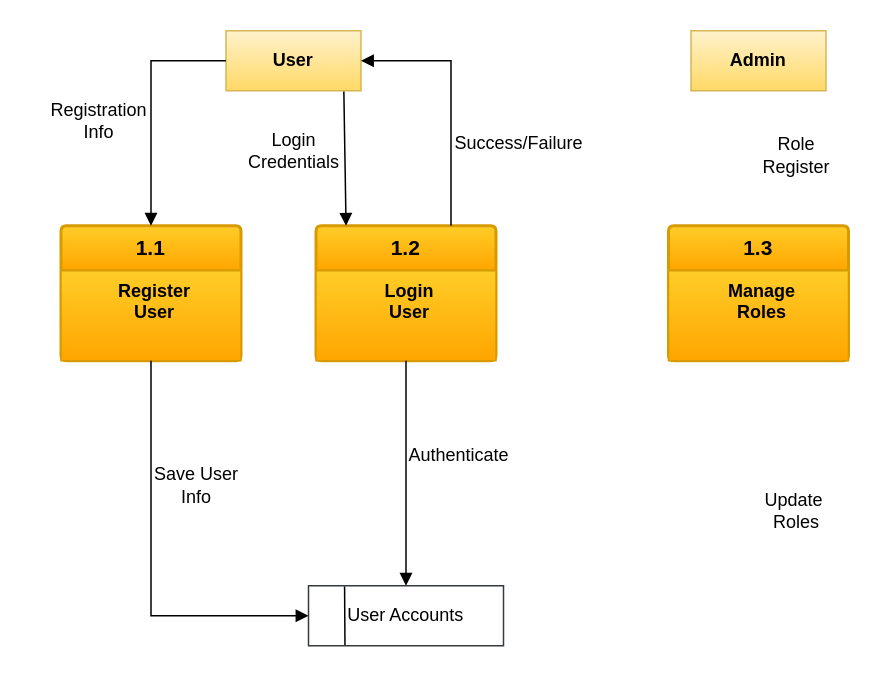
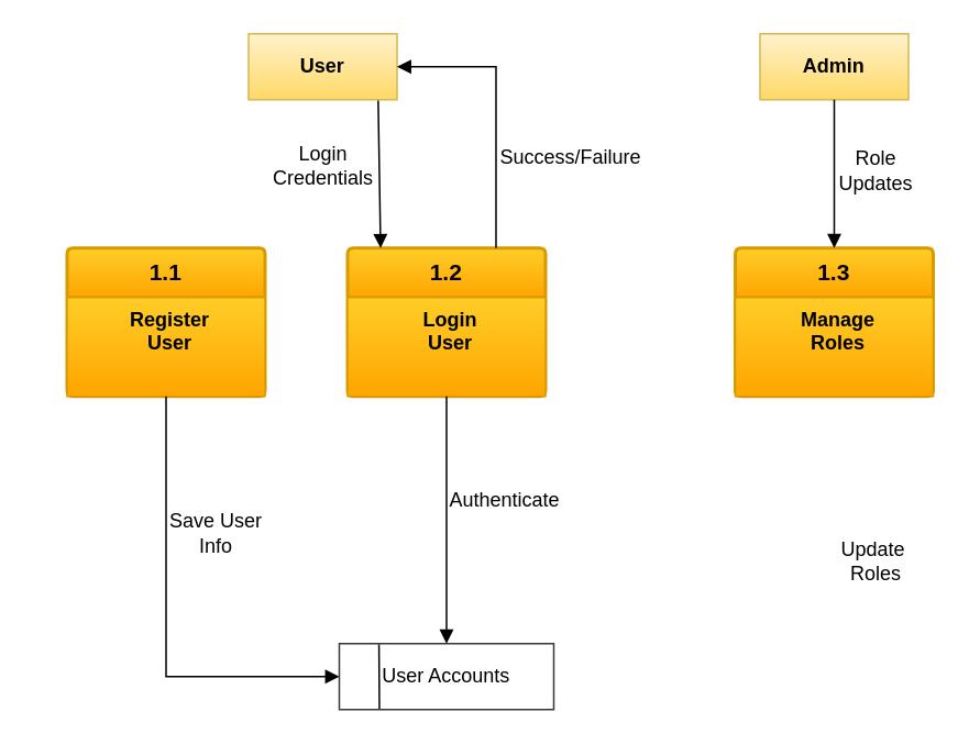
  <mxCell id="0" />
  <mxCell id="1" parent="0" />
  <mxCell id="2" value="&lt;b&gt;User&lt;/b&gt;" style="rounded=0;whiteSpace=wrap;html=1;fillColor=#fff2cc;gradientColor=#ffd966;strokeColor=#d6b656;" parent="1" vertex="1"><mxGeometry x="150" y="20" width="90" height="40" as="geometry" /></mxCell>
  <mxCell id="3" value="&lt;b&gt;1.1&lt;/b&gt;" style="swimlane;childLayout=stackLayout;horizontal=1;startSize=30;horizontalStack=0;rounded=1;fontSize=14;fontStyle=0;strokeWidth=2;resizeParent=0;resizeLast=1;shadow=0;dashed=0;align=center;arcSize=4;whiteSpace=wrap;html=1;fillColor=#ffcd28;gradientColor=#ffa500;strokeColor=#d79b00;" parent="1" vertex="1"><mxGeometry x="40" y="150" width="120" height="90" as="geometry" /></mxCell>
  <mxCell id="4" value="&lt;b&gt;Register&lt;/b&gt;&lt;div&gt;&lt;b&gt;User&lt;/b&gt;&lt;/div&gt;" style="align=center;strokeColor=#d79b00;fillColor=#ffcd28;spacingLeft=4;fontSize=12;verticalAlign=top;resizable=0;rotatable=0;part=1;html=1;gradientColor=#ffa500;" parent="3" vertex="1"><mxGeometry y="30" width="120" height="60" as="geometry" /></mxCell>
  <mxCell id="5" value="&lt;b&gt;Admin&lt;/b&gt;" style="rounded=0;whiteSpace=wrap;html=1;fillColor=#fff2cc;gradientColor=#ffd966;strokeColor=#d6b656;" parent="1" vertex="1"><mxGeometry x="460" y="20" width="90" height="40" as="geometry" /></mxCell>
  <mxCell id="6" value="" style="group" parent="1" vertex="1" connectable="0"><mxGeometry x="205" y="390" width="130" height="40" as="geometry" /></mxCell>
  <mxCell id="7" value="User Accounts" style="rounded=0;whiteSpace=wrap;html=1;fillColor=#ffffff;strokeColor=#36393d;" parent="6" vertex="1"><mxGeometry width="130" height="40" as="geometry" /></mxCell>
  <mxCell id="8" value="" style="endArrow=none;html=1;rounded=0;entryX=0.185;entryY=0.011;entryDx=0;entryDy=0;entryPerimeter=0;exitX=0.187;exitY=0.988;exitDx=0;exitDy=0;exitPerimeter=0;" parent="6" source="7" target="7" edge="1"><mxGeometry width="50" height="50" relative="1" as="geometry"><mxPoint x="-30" y="100" as="sourcePoint" /><mxPoint x="20" y="50" as="targetPoint" /></mxGeometry></mxCell>
  <mxCell id="9" value="&lt;b&gt;1.2&lt;/b&gt;" style="swimlane;childLayout=stackLayout;horizontal=1;startSize=30;horizontalStack=0;rounded=1;fontSize=14;fontStyle=0;strokeWidth=2;resizeParent=0;resizeLast=1;shadow=0;dashed=0;align=center;arcSize=4;whiteSpace=wrap;html=1;fillColor=#ffcd28;gradientColor=#ffa500;strokeColor=#d79b00;" parent="1" vertex="1"><mxGeometry x="210" y="150" width="120" height="90" as="geometry" /></mxCell>
  <mxCell id="10" value="&lt;b&gt;Login&lt;/b&gt;&lt;div&gt;&lt;b&gt;User&lt;/b&gt;&lt;/div&gt;" style="align=center;strokeColor=#d79b00;fillColor=#ffcd28;spacingLeft=4;fontSize=12;verticalAlign=top;resizable=0;rotatable=0;part=1;html=1;gradientColor=#ffa500;" parent="9" vertex="1"><mxGeometry y="30" width="120" height="60" as="geometry" /></mxCell>
  <mxCell id="11" value="&lt;b&gt;1.3&lt;/b&gt;" style="swimlane;childLayout=stackLayout;horizontal=1;startSize=30;horizontalStack=0;rounded=1;fontSize=14;fontStyle=0;strokeWidth=2;resizeParent=0;resizeLast=1;shadow=0;dashed=0;align=center;arcSize=4;whiteSpace=wrap;html=1;fillColor=#ffcd28;gradientColor=#ffa500;strokeColor=#d79b00;" parent="1" vertex="1"><mxGeometry x="445" y="150" width="120" height="90" as="geometry" /></mxCell>
  <mxCell id="12" value="&lt;b&gt;Manage&lt;/b&gt;&lt;div&gt;&lt;b&gt;Roles&lt;/b&gt;&lt;/div&gt;" style="align=center;strokeColor=#d79b00;fillColor=#ffcd28;spacingLeft=4;fontSize=12;verticalAlign=top;resizable=0;rotatable=0;part=1;html=1;gradientColor=#ffa500;" parent="11" vertex="1"><mxGeometry y="30" width="120" height="60" as="geometry" /></mxCell>
- <mxCell id="13" value="" style="endArrow=none;html=1;rounded=0;entryX=0;entryY=0.5;entryDx=0;entryDy=0;exitX=0.5;exitY=0;exitDx=0;exitDy=0;edgeStyle=orthogonalEdgeStyle;startArrow=block;startFill=1;" parent="1" source="3" target="2" edge="1"><mxGeometry width="50" height="50" relative="1" as="geometry"><mxPoint x="30" y="140" as="sourcePoint" /><mxPoint x="80" y="90" as="targetPoint" /></mxGeometry></mxCell>
- <mxCell id="14" value="Registration&lt;div&gt;Info&lt;/div&gt;" style="text;html=1;align=center;verticalAlign=middle;resizable=0;points=[];autosize=1;strokeColor=none;fillColor=none;" parent="1" vertex="1"><mxGeometry y="60" width="90" height="40" as="geometry" x="20" /></mxCell>
  <mxCell id="15" value="" style="endArrow=none;html=1;rounded=0;entryX=0.873;entryY=1.012;entryDx=0;entryDy=0;exitX=0.167;exitY=0;exitDx=0;exitDy=0;exitPerimeter=0;entryPerimeter=0;startArrow=block;startFill=1;" parent="1" source="9" target="2" edge="1"><mxGeometry width="50" height="50" relative="1" as="geometry"><mxPoint x="166.25" y="170" as="sourcePoint" /><mxPoint x="223.75" y="70" as="targetPoint" /></mxGeometry></mxCell>
  <mxCell id="16" value="Login&lt;div&gt;Credentials&lt;/div&gt;" style="text;html=1;align=center;verticalAlign=middle;resizable=0;points=[];autosize=1;strokeColor=none;fillColor=none;" parent="1" vertex="1"><mxGeometry x="155" y="80" width="80" height="40" as="geometry" /></mxCell>
  <mxCell id="17" value="" style="endArrow=block;html=1;rounded=0;entryX=1;entryY=0.5;entryDx=0;entryDy=0;exitX=0.75;exitY=0;exitDx=0;exitDy=0;edgeStyle=orthogonalEdgeStyle;endFill=1;" parent="1" source="9" target="2" edge="1"><mxGeometry width="50" height="50" relative="1" as="geometry"><mxPoint x="250" y="130" as="sourcePoint" /><mxPoint x="300" y="80" as="targetPoint" /></mxGeometry></mxCell>
  <mxCell id="18" value="Success/Failure" style="text;html=1;align=center;verticalAlign=middle;resizable=0;points=[];autosize=1;strokeColor=none;fillColor=none;" parent="1" vertex="1"><mxGeometry x="290" y="80" width="110" height="30" as="geometry" /></mxCell>
- <mxCell id="20" value="Role&lt;div&gt;Register&lt;/div&gt;" style="text;html=1;align=center;verticalAlign=middle;resizable=0;points=[];autosize=1;strokeColor=none;fillColor=none;" parent="1" vertex="1"><mxGeometry x="495" y="83" width="70" height="40" as="geometry" /></mxCell>
+ <mxCell id="19" value="" style="endArrow=none;html=1;rounded=0;entryX=0.5;entryY=1;entryDx=0;entryDy=0;exitX=0.5;exitY=0;exitDx=0;exitDy=0;startArrow=block;startFill=1;" parent="1" source="11" target="5" edge="1"><mxGeometry width="50" height="50" relative="1" as="geometry"><mxPoint x="430" y="160" as="sourcePoint" /><mxPoint x="480" y="110" as="targetPoint" /></mxGeometry></mxCell>
+ <mxCell id="20" value="Role&lt;div&gt;Updates&lt;/div&gt;" style="text;html=1;align=center;verticalAlign=middle;resizable=0;points=[];autosize=1;strokeColor=none;fillColor=none;" parent="1" vertex="1"><mxGeometry x="495" y="83" width="70" height="40" as="geometry" /></mxCell>
  <mxCell id="21" value="" style="endArrow=none;html=1;rounded=0;entryX=0.5;entryY=1;entryDx=0;entryDy=0;exitX=0.5;exitY=0;exitDx=0;exitDy=0;startArrow=block;startFill=1;" parent="1" source="7" target="9" edge="1"><mxGeometry width="50" height="50" relative="1" as="geometry"><mxPoint x="170" y="370" as="sourcePoint" /><mxPoint x="220" y="320" as="targetPoint" /></mxGeometry></mxCell>
  <mxCell id="22" value="Authenticate" style="text;html=1;align=center;verticalAlign=middle;resizable=0;points=[];autosize=1;strokeColor=none;fillColor=none;" parent="1" vertex="1"><mxGeometry x="260" y="288" width="90" height="30" as="geometry" /></mxCell>
  <mxCell id="23" value="" style="endArrow=none;html=1;rounded=0;entryX=0.5;entryY=1;entryDx=0;entryDy=0;exitX=0;exitY=0.5;exitDx=0;exitDy=0;edgeStyle=orthogonalEdgeStyle;startArrow=block;startFill=1;" parent="1" source="7" target="4" edge="1"><mxGeometry width="50" height="50" relative="1" as="geometry"><mxPoint x="200" y="410" as="sourcePoint" /><mxPoint x="220" y="320" as="targetPoint" /></mxGeometry></mxCell>
  <mxCell id="24" value="Save User&lt;div&gt;Info&lt;/div&gt;" style="text;html=1;align=center;verticalAlign=middle;resizable=0;points=[];autosize=1;strokeColor=none;fillColor=none;" parent="1" vertex="1"><mxGeometry x="90" y="303" width="80" height="40" as="geometry" /></mxCell>
  <mxCell id="25" value="Update&amp;nbsp;&lt;div&gt;Roles&lt;/div&gt;" style="text;html=1;align=center;verticalAlign=middle;resizable=0;points=[];autosize=1;strokeColor=none;fillColor=none;" parent="1" vertex="1"><mxGeometry x="495" y="320" width="70" height="40" as="geometry" /></mxCell>
